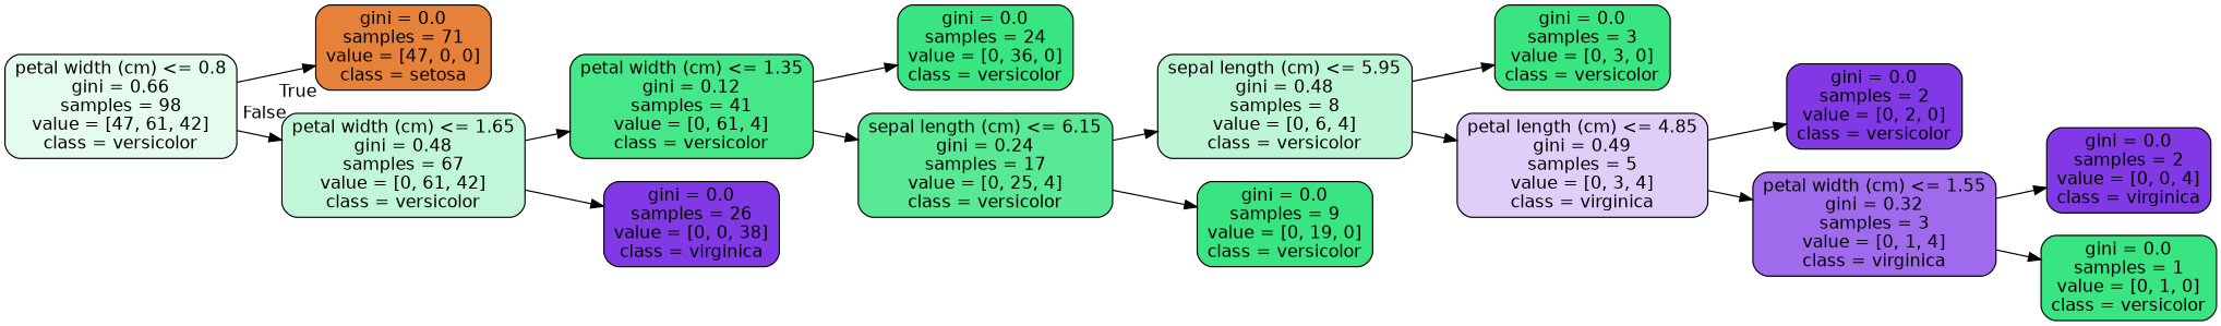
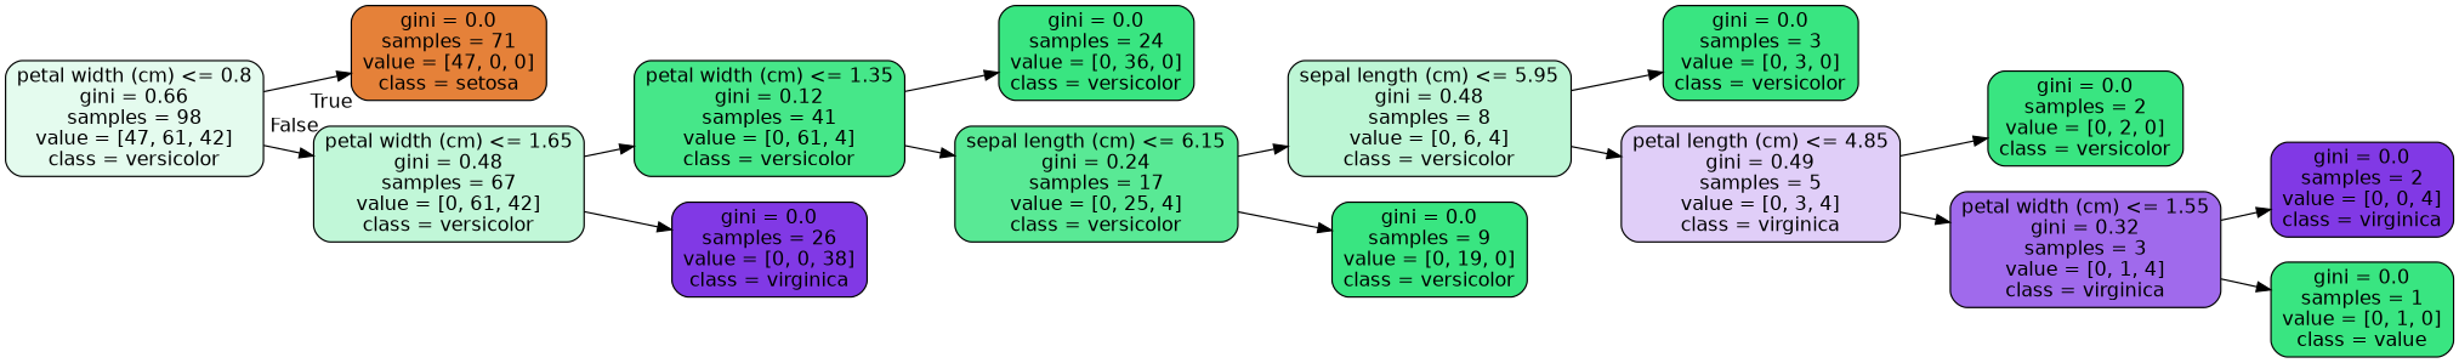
  digraph {
    rankdir=LR
    node [color=black fillcolor="#39e581" fontname=helvetica shape=box style="filled, rounded"]
    edge [fontname=helvetica]
    n1 [fillcolor="#e4fbee" label="petal width (cm) <= 0.8\ngini = 0.66\nsamples = 98\nvalue = [47, 61, 42]\nclass = versicolor"]
    n2 [fillcolor="#e58139" label="gini = 0.0\nsamples = 71\nvalue = [47, 0, 0]\nclass = setosa"]
    n3 [fillcolor="#c1f7d8" label="petal width (cm) <= 1.65\ngini = 0.48\nsamples = 67\nvalue = [0, 61, 42]\nclass = versicolor"]
    n4 [fillcolor="#46e789" label="petal width (cm) <= 1.35\ngini = 0.12\nsamples = 41\nvalue = [0, 61, 4]\nclass = versicolor"]
    n5 [fillcolor="#8139e5" label="gini = 0.0\nsamples = 26\nvalue = [0, 0, 38]\nclass = virginica"]
    n6 [label="gini = 0.0\nsamples = 24\nvalue = [0, 36, 0]\nclass = versicolor"]
    n7 [fillcolor="#59e995" label="sepal length (cm) <= 6.15\ngini = 0.24\nsamples = 17\nvalue = [0, 25, 4]\nclass = versicolor"]
    n8 [fillcolor="#bdf6d5" label="sepal length (cm) <= 5.95\ngini = 0.48\nsamples = 8\nvalue = [0, 6, 4]\nclass = versicolor"]
    n9 [label="gini = 0.0\nsamples = 9\nvalue = [0, 19, 0]\nclass = versicolor"]
    n10 [label="gini = 0.0\nsamples = 3\nvalue = [0, 3, 0]\nclass = versicolor"]
    n11 [fillcolor="#e0cef8" label="petal length (cm) <= 4.85\ngini = 0.49\nsamples = 5\nvalue = [0, 3, 4]\nclass = virginica"]
-   n12 [fillcolor="#8139e5" label="gini = 0.0\nsamples = 2\nvalue = [0, 2, 0]\nclass = versicolor"]
+   n12 [label="gini = 0.0\nsamples = 2\nvalue = [0, 2, 0]\nclass = versicolor"]
    n13 [fillcolor="#a06aec" label="petal width (cm) <= 1.55\ngini = 0.32\nsamples = 3\nvalue = [0, 1, 4]\nclass = virginica"]
    n14 [fillcolor="#8139e5" label="gini = 0.0\nsamples = 2\nvalue = [0, 0, 4]\nclass = virginica"]
-   n15 [label="gini = 0.0\nsamples = 1\nvalue = [0, 1, 0]\nclass = versicolor"]
+   n15 [label="gini = 0.0\nsamples = 1\nvalue = [0, 1, 0]\nclass = value"]
    n1 -> n2 [headlabel=True labelangle=45 labeldistance=2.5]
    n1 -> n3 [headlabel=False labelangle=-45 labeldistance=2.5]
    n3 -> n4
    n3 -> n5
    n4 -> n6
    n4 -> n7
    n7 -> n8
    n7 -> n9
    n8 -> n10
    n8 -> n11
    n11 -> n12
    n11 -> n13
    n13 -> n14
    n13 -> n15
  }
